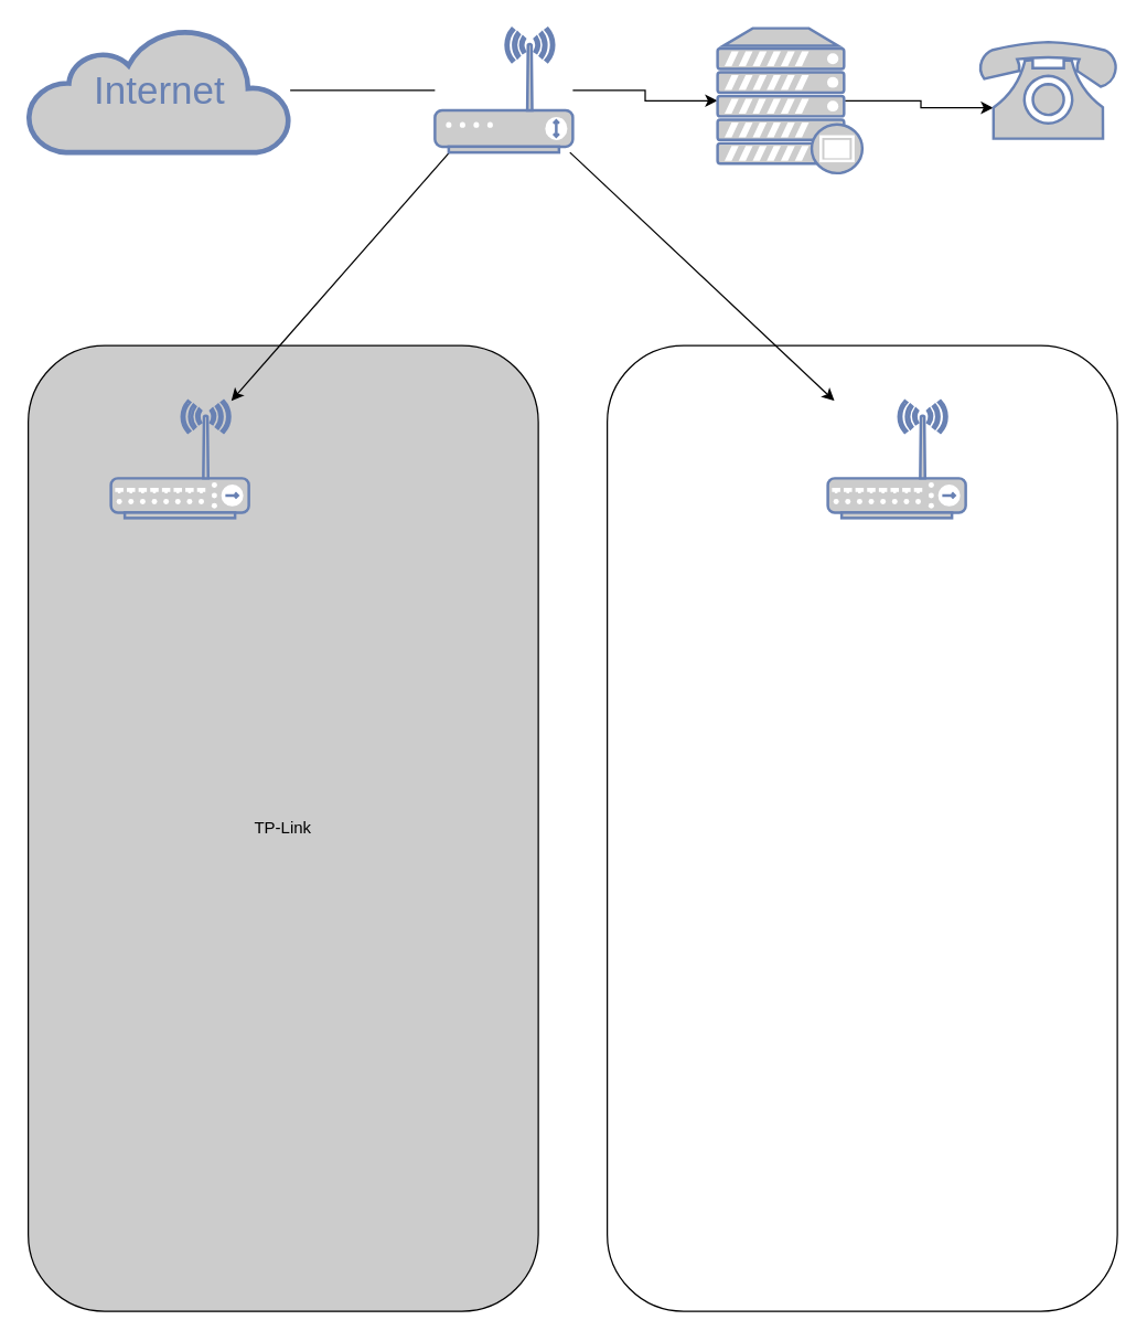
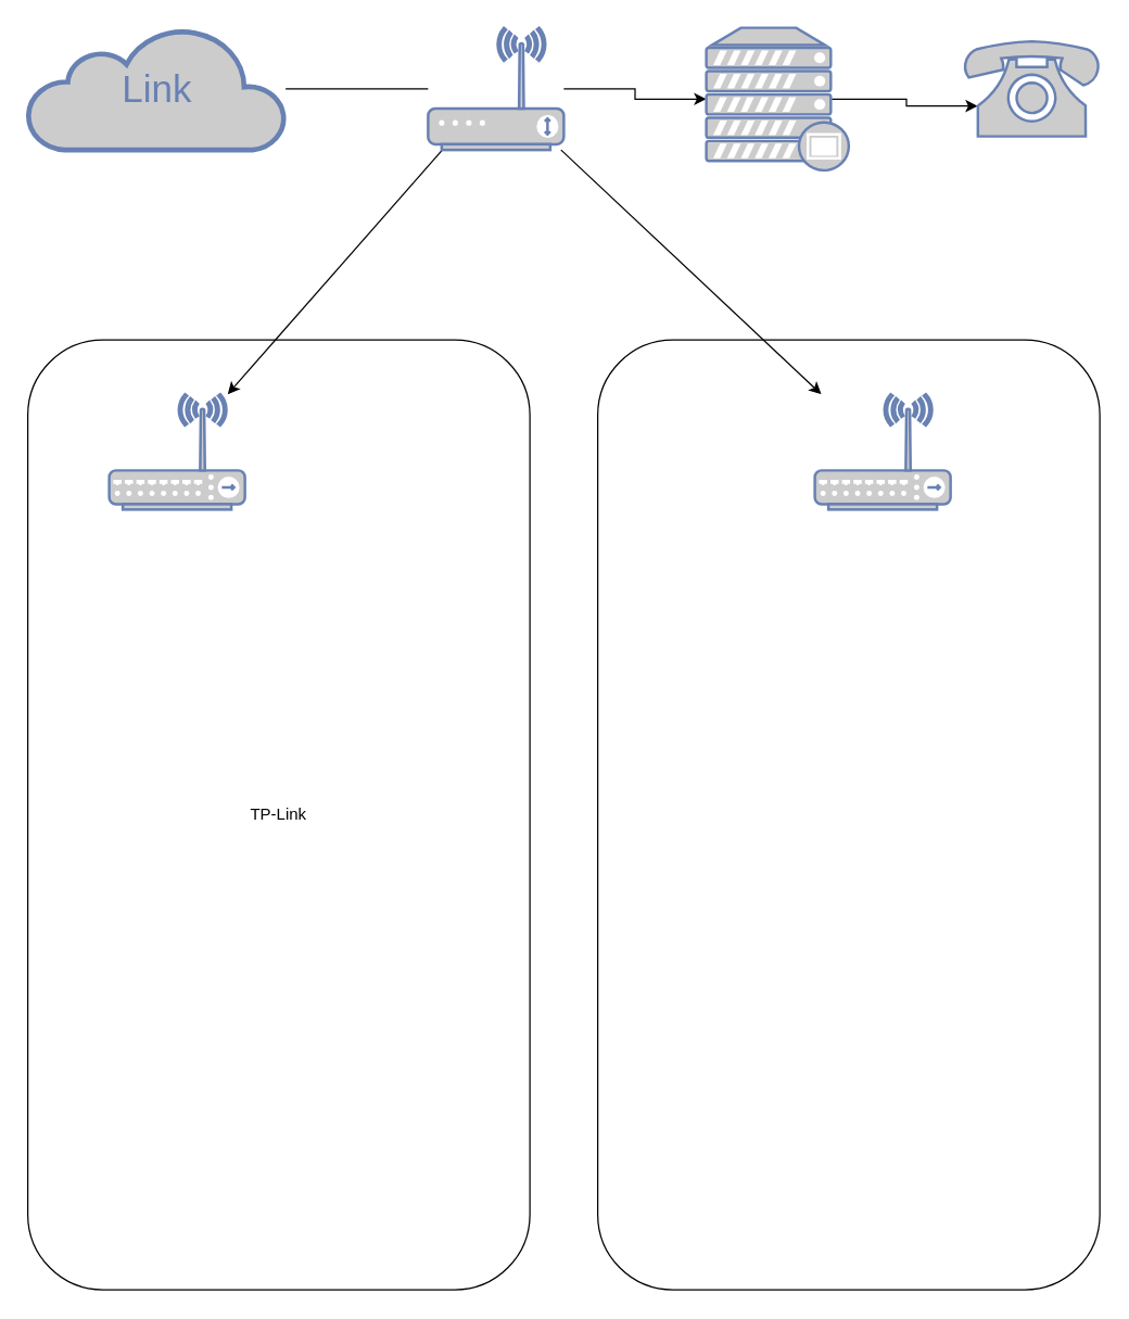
  <mxCell id="0" />
  <mxCell id="1" parent="0" />
  <mxCell id="2" value="" style="rounded=1;whiteSpace=wrap;html=1;" vertex="1" parent="1"><mxGeometry x="440" y="250" width="370" height="700" as="geometry" /></mxCell>
- <mxCell id="3" value="TP-Link" style="rounded=1;whiteSpace=wrap;html=1;fillColor=#cccccc;" vertex="1" parent="1"><mxGeometry x="20" y="250" width="370" height="700" as="geometry" /></mxCell>
- <mxCell id="4" value="Internet" style="html=1;fillColor=#CCCCCC;strokeColor=#6881B3;gradientColor=none;gradientDirection=north;strokeWidth=2;shape=mxgraph.networks.cloud;fontColor=#6881B3;rounded=0;shadow=0;comic=0;align=center;fontSize=28;" parent="1" vertex="1"><mxGeometry x="20" y="20" width="190" height="90" as="geometry" /></mxCell>
+ <mxCell id="3" value="TP-Link" style="rounded=1;whiteSpace=wrap;html=1;" vertex="1" parent="1"><mxGeometry x="20" y="250" width="370" height="700" as="geometry" /></mxCell>
+ <mxCell id="4" value="Link" style="html=1;fillColor=#CCCCCC;strokeColor=#6881B3;gradientColor=none;gradientDirection=north;strokeWidth=2;shape=mxgraph.networks.cloud;fontColor=#6881B3;rounded=0;shadow=0;comic=0;align=center;fontSize=28;" parent="1" vertex="1"><mxGeometry x="20" y="20" width="190" height="90" as="geometry" /></mxCell>
  <mxCell id="5" style="edgeStyle=orthogonalEdgeStyle;rounded=0;orthogonalLoop=1;jettySize=auto;html=1;" edge="1" parent="1" source="8" target="11"><mxGeometry relative="1" as="geometry" /></mxCell>
  <mxCell id="6" style="rounded=0;orthogonalLoop=1;jettySize=auto;html=1;" edge="1" parent="1" source="8" target="13"><mxGeometry relative="1" as="geometry"><mxPoint x="390" y="180" as="sourcePoint" /></mxGeometry></mxCell>
  <mxCell id="7" style="edgeStyle=none;rounded=0;orthogonalLoop=1;jettySize=auto;html=1;" edge="1" parent="1" source="8" target="14"><mxGeometry relative="1" as="geometry" /></mxCell>
  <mxCell id="8" value="" style="fontColor=#0066CC;verticalAlign=top;verticalLabelPosition=bottom;labelPosition=center;align=center;html=1;outlineConnect=0;fillColor=#CCCCCC;strokeColor=#6881B3;gradientColor=none;gradientDirection=north;strokeWidth=2;shape=mxgraph.networks.wireless_modem;" vertex="1" parent="1"><mxGeometry x="315" y="20" width="100" height="90" as="geometry" /></mxCell>
  <mxCell id="9" value="" style="endArrow=none;html=1;" edge="1" parent="1" source="4" target="8"><mxGeometry width="50" height="50" relative="1" as="geometry"><mxPoint x="210" y="115" as="sourcePoint" /><mxPoint x="280.711" y="65" as="targetPoint" /></mxGeometry></mxCell>
  <mxCell id="10" style="edgeStyle=orthogonalEdgeStyle;rounded=0;orthogonalLoop=1;jettySize=auto;html=1;exitX=0.88;exitY=0.5;exitDx=0;exitDy=0;exitPerimeter=0;entryX=0.1;entryY=0.68;entryDx=0;entryDy=0;entryPerimeter=0;" edge="1" parent="1" source="11" target="12"><mxGeometry relative="1" as="geometry" /></mxCell>
  <mxCell id="11" value="" style="fontColor=#0066CC;verticalAlign=top;verticalLabelPosition=bottom;labelPosition=center;align=center;html=1;outlineConnect=0;fillColor=#CCCCCC;strokeColor=#6881B3;gradientColor=none;gradientDirection=north;strokeWidth=2;shape=mxgraph.networks.proxy_server;" vertex="1" parent="1"><mxGeometry x="520" y="20" width="105" height="105" as="geometry" /></mxCell>
  <mxCell id="12" value="" style="fontColor=#0066CC;verticalAlign=top;verticalLabelPosition=bottom;labelPosition=center;align=center;html=1;outlineConnect=0;fillColor=#CCCCCC;strokeColor=#6881B3;gradientColor=none;gradientDirection=north;strokeWidth=2;shape=mxgraph.networks.phone_1;" vertex="1" parent="1"><mxGeometry x="710" y="30" width="100" height="70" as="geometry" /></mxCell>
  <mxCell id="13" value="" style="fontColor=#0066CC;verticalAlign=top;verticalLabelPosition=bottom;labelPosition=center;align=center;html=1;outlineConnect=0;fillColor=#CCCCCC;strokeColor=#6881B3;gradientColor=none;gradientDirection=north;strokeWidth=2;shape=mxgraph.networks.wireless_hub;" vertex="1" parent="1"><mxGeometry x="80" y="290" width="100" height="85" as="geometry" /></mxCell>
  <mxCell id="14" value="" style="fontColor=#0066CC;verticalAlign=top;verticalLabelPosition=bottom;labelPosition=center;align=center;html=1;outlineConnect=0;fillColor=#CCCCCC;strokeColor=#6881B3;gradientColor=none;gradientDirection=north;strokeWidth=2;shape=mxgraph.networks.wireless_hub;" vertex="1" parent="1"><mxGeometry x="600" y="290" width="100" height="85" as="geometry" /></mxCell>
